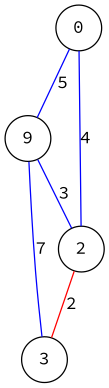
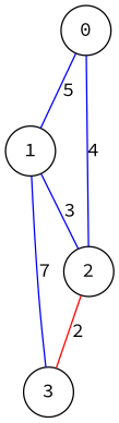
  graph {
    fontname="Source Code Pro"
    node [fontname="Source Code Pro" shape=circle]
    edge [color=blue fontname="Source Code Pro"]
    0
-   1 [label=9]
+   1
    2
    3
    0 -- 1 [label=5]
    0 -- 2 [label=4]
    1 -- 2 [label=3]
    1 -- 3 [label=7]
    2 -- 3 [color=red label=2]
  }
